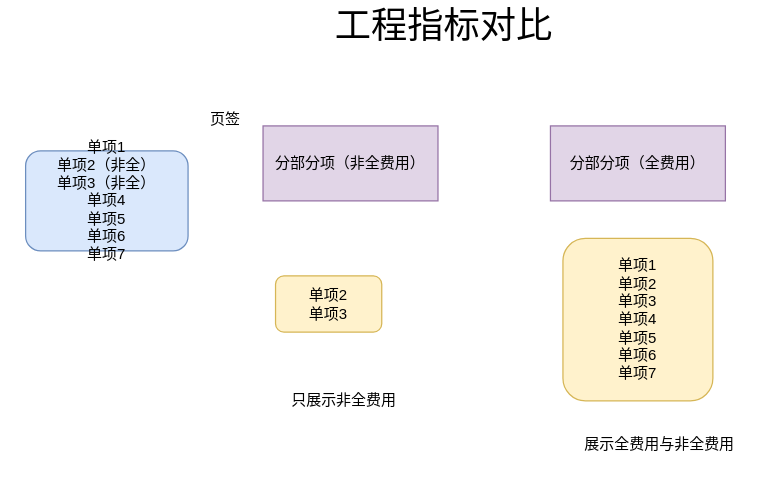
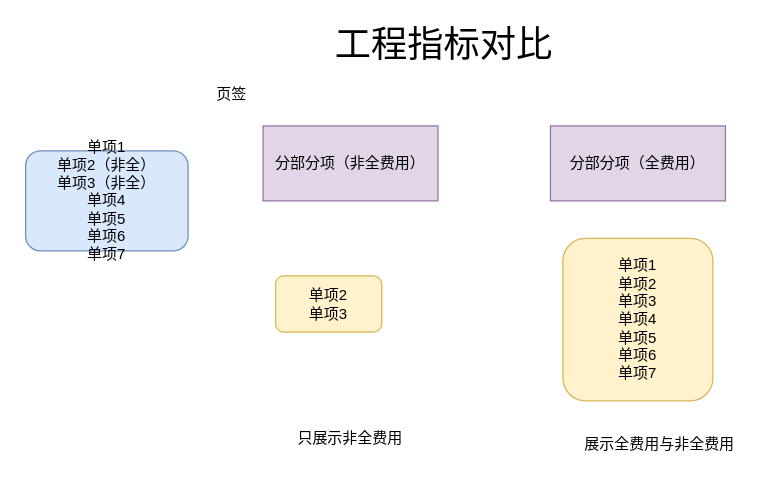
  <mxCell id="0" />
  <mxCell id="1" parent="0" />
  <mxCell id="2" value="单项1&lt;br&gt;单项2（非全）&lt;br&gt;单项3（非全）&lt;br&gt;单项4&lt;br&gt;单项5&lt;br&gt;单项6&lt;br&gt;单项7" style="rounded=1;whiteSpace=wrap;html=1;fillColor=#dae8fc;strokeColor=#6c8ebf;" vertex="1" parent="1"><mxGeometry x="20" y="120" width="130" height="80" as="geometry" /></mxCell>
- <mxCell id="3" value="&lt;font style=&quot;font-size: 29px;&quot;&gt;工程指标对比&lt;/font&gt;" style="text;html=1;strokeColor=none;fillColor=none;align=center;verticalAlign=middle;whiteSpace=wrap;rounded=0;" vertex="1" parent="1"><mxGeometry x="260" y="5" width="190" height="30" as="geometry" /></mxCell>
+ <mxCell id="3" value="&lt;font style=&quot;font-size: 29px;&quot;&gt;工程指标对比&lt;/font&gt;" style="text;html=1;strokeColor=none;fillColor=none;align=center;verticalAlign=middle;whiteSpace=wrap;rounded=0;" vertex="1" parent="1"><mxGeometry x="260" y="20" width="190" height="30" as="geometry" /></mxCell>
  <mxCell id="4" value="分部分项（非全费用）" style="rounded=0;whiteSpace=wrap;html=1;fillColor=#e1d5e7;strokeColor=#9673a6;" vertex="1" parent="1"><mxGeometry x="210" y="100" width="140" height="60" as="geometry" /></mxCell>
  <mxCell id="5" value="分部分项（全费用）" style="rounded=0;whiteSpace=wrap;html=1;fillColor=#e1d5e7;strokeColor=#9673a6;" vertex="1" parent="1"><mxGeometry x="440" y="100" width="140" height="60" as="geometry" /></mxCell>
  <mxCell id="6" value="单项2&lt;br&gt;单项3" style="rounded=1;whiteSpace=wrap;html=1;fillColor=#fff2cc;strokeColor=#d6b656;" vertex="1" parent="1"><mxGeometry x="220" y="220" width="85" height="45" as="geometry" /></mxCell>
  <mxCell id="7" value="单项1&lt;br style=&quot;border-color: var(--border-color);&quot;&gt;单项2&lt;br style=&quot;border-color: var(--border-color);&quot;&gt;单项3&lt;br style=&quot;border-color: var(--border-color);&quot;&gt;单项4&lt;br style=&quot;border-color: var(--border-color);&quot;&gt;单项5&lt;br style=&quot;border-color: var(--border-color);&quot;&gt;单项6&lt;br style=&quot;border-color: var(--border-color);&quot;&gt;单项7" style="rounded=1;whiteSpace=wrap;html=1;fillColor=#fff2cc;strokeColor=#d6b656;" vertex="1" parent="1"><mxGeometry x="450" y="190" width="120" height="130" as="geometry" /></mxCell>
- <mxCell id="8" value="只展示非全费用" style="text;html=1;strokeColor=none;fillColor=none;align=center;verticalAlign=middle;whiteSpace=wrap;rounded=0;" vertex="1" parent="1"><mxGeometry x="220" y="310" width="110" height="20" as="geometry" /></mxCell>
+ <mxCell id="8" value="只展示非全费用" style="text;html=1;strokeColor=none;fillColor=none;align=center;verticalAlign=middle;whiteSpace=wrap;rounded=0;" vertex="1" parent="1"><mxGeometry x="225" y="340" width="110" height="20" as="geometry" /></mxCell>
  <mxCell id="9" value="展示全费用与非全费用" style="text;html=1;strokeColor=none;fillColor=none;align=center;verticalAlign=middle;whiteSpace=wrap;rounded=0;" vertex="1" parent="1"><mxGeometry x="460" y="350" width="135" height="10" as="geometry" /></mxCell>
- <mxCell id="10" value="页签" style="text;html=1;strokeColor=none;fillColor=none;align=center;verticalAlign=middle;whiteSpace=wrap;rounded=0;" vertex="1" parent="1"><mxGeometry x="150" y="80" width="60" height="30" as="geometry" /></mxCell>
+ <mxCell id="10" value="页签" style="text;html=1;strokeColor=none;fillColor=none;align=center;verticalAlign=middle;whiteSpace=wrap;rounded=0;" vertex="1" parent="1"><mxGeometry x="155" y="60" width="60" height="30" as="geometry" /></mxCell>
